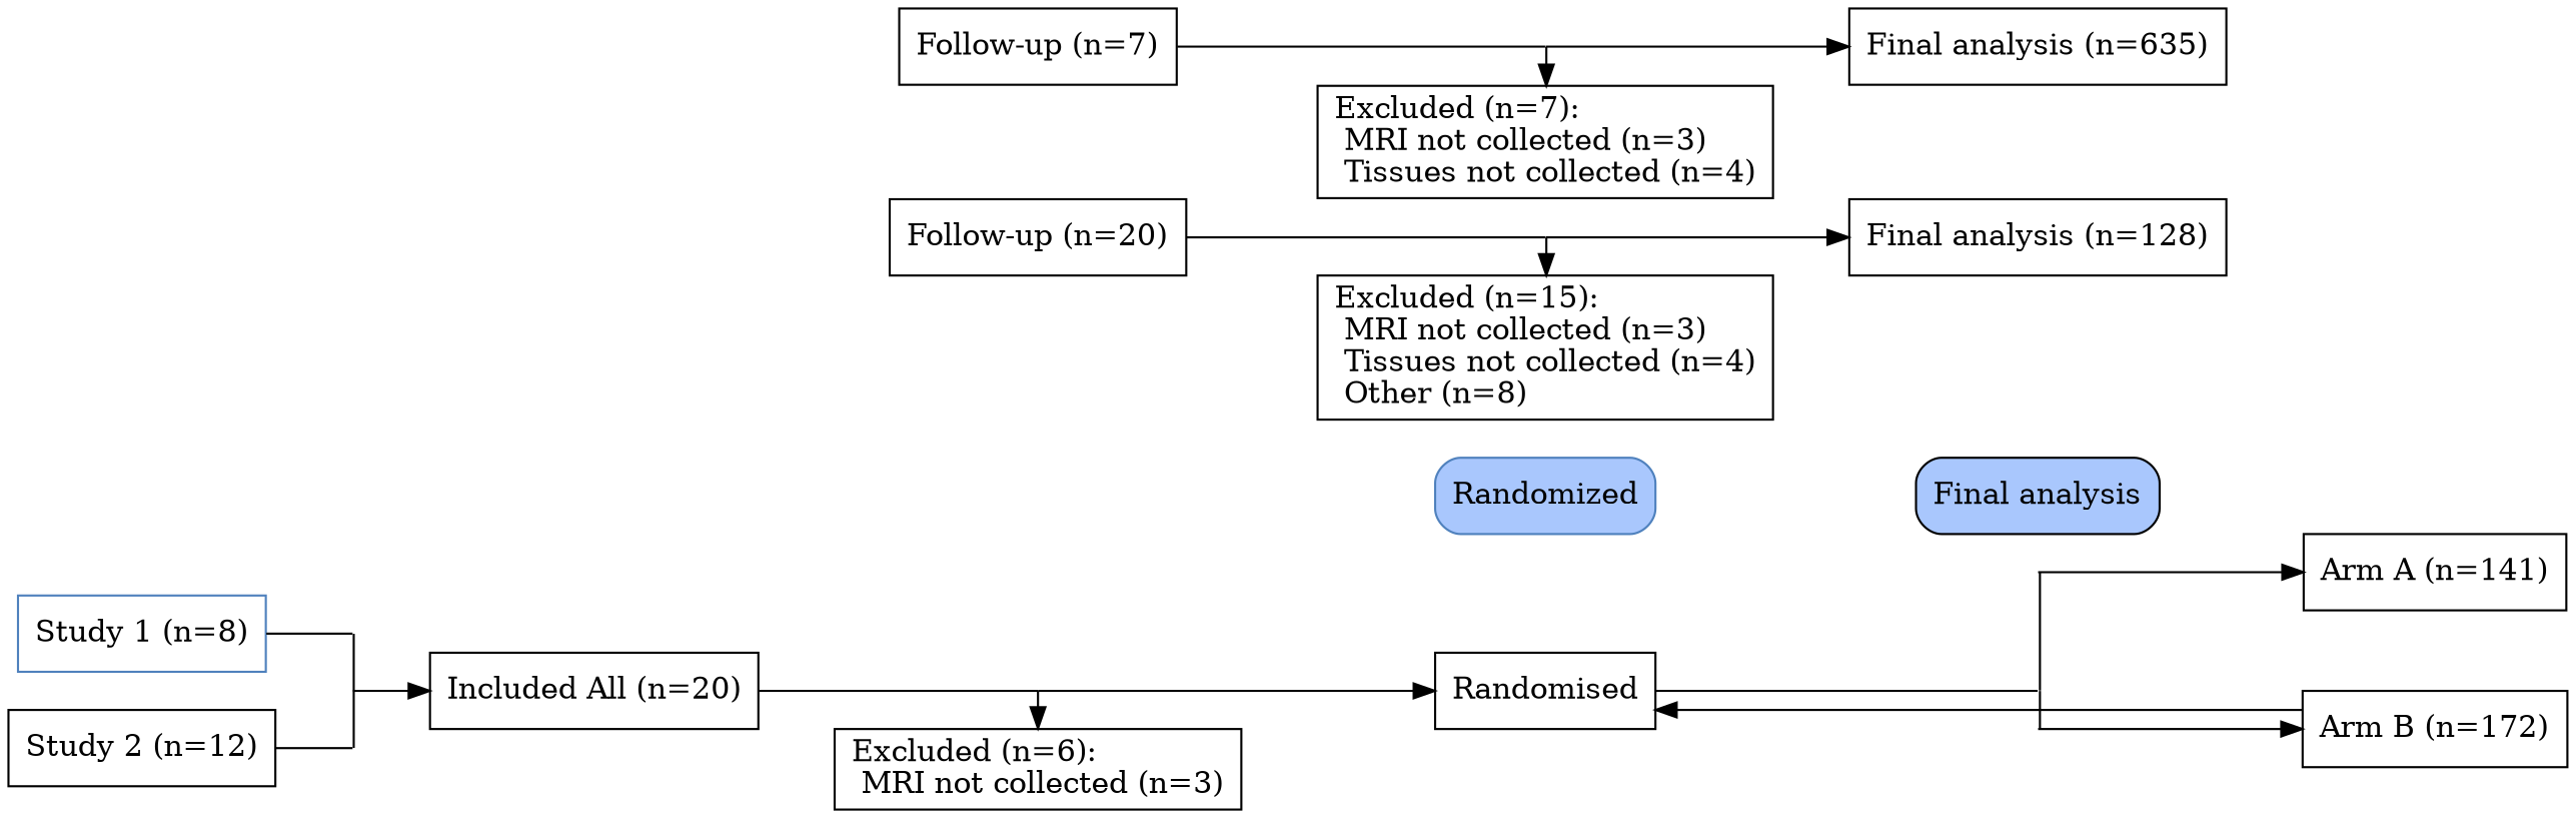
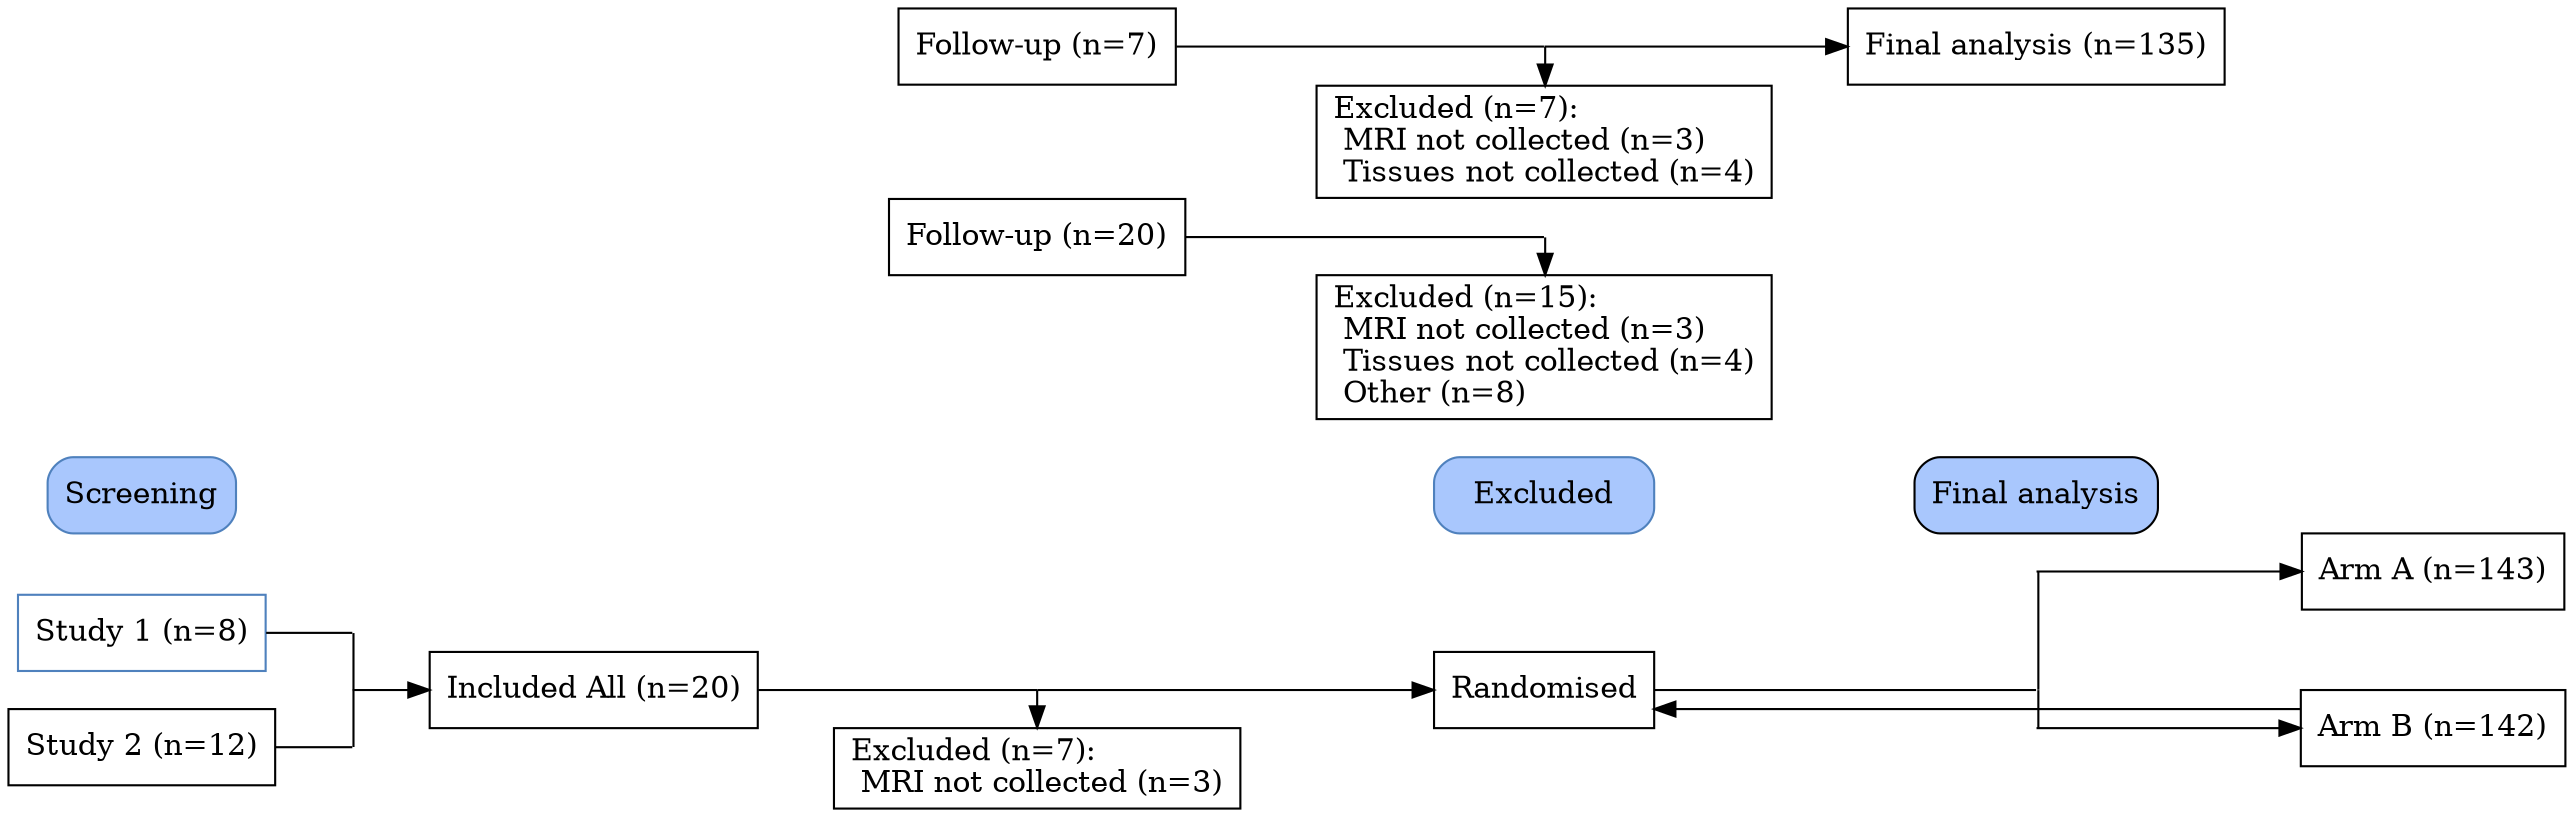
  digraph {
    rankdir=LR
    splines=ortho
    node [group=A1 shape=rectangle]
    P1 [shape=point style=invis width=0]
    P2 [group=B1 shape=point style=invis width=0]
    P3 [group=A2 shape=point style=invis width=0]
+   n4 [color="#4F81BD" fillcolor="#A9C7FD" label=Screening style="rounded,filled" group=""]
    n5 [color="#4F81BD" label="Study 1 (n=8)"]
    n6 [group=A2 label="Study 2 (n=12)"]
    n7 [group=B1 label="Included All (n=20)"]
-   n8 [label="Excluded (n=6):\l MRI not collected (n=3)\l" group=""]
+   n8 [label="Excluded (n=7):\l MRI not collected (n=3)\l" group=""]
    P4 [group=B1 shape=point style=invis width=0]
    P5 [shape=point style=invis width=0]
    P6 [group=B1 shape=point style=invis width=0]
    P7 [group=A2 shape=point style=invis width=0]
-   n13 [label="Arm A (n=141)"]
-   n14 [group=A2 label="Arm B (n=172)"]
+   n13 [label="Arm A (n=143)"]
+   n14 [group=A2 label="Arm B (n=142)"]
    n15 [label="Follow-up (n=20)"]
    n16 [group=A2 label="Follow-up (n=7)"]
    n17 [label="Excluded (n=15):\l MRI not collected (n=3)\l Tissues not collected (n=4)\l Other (n=8)\l" group=""]
    P8 [shape=point style=invis width=0]
    n19 [color=black fillcolor="#A9C7FD" label="Final analysis" style="rounded,filled" group=""]
-   n20 [label="Final analysis (n=128)"]
-   n21 [group=A2 label="Final analysis (n=635)"]
+   n21 [group=A2 label="Final analysis (n=135)"]
    n22 [label="Excluded (n=7):\l MRI not collected (n=3)\l Tissues not collected (n=4)\l" group=""]
    P9 [group=A2 shape=point style=invis width=0]
-   n24 [color="#4F81BD" fillcolor="#A9C7FD" label=Randomized style="rounded,filled" group=""]
+   n24 [color="#4F81BD" fillcolor="#A9C7FD" label=Excluded style="rounded,filled" group=""]
    n25 [group=B1 label=Randomised]
    subgraph sub_1 {
      rank=same
      P1
      P2
      P3
    }
    subgraph sub_2 {
      rank=same
+     n4
      n5
      n6
    }
    subgraph sub_3 {
      rank=same
      n7
    }
    subgraph sub_4 {
      rank=same
      n8
      P4
    }
    subgraph sub_5 {
      rank=same
      P5
      P6
      P7
    }
    subgraph sub_6 {
      rank=same
      n13
      n14
    }
    subgraph sub_7 {
      rank=same
      n15
      n16
    }
    subgraph sub_8 {
      rank=same
      n17
      P8
    }
    subgraph sub_9 {
      rank=same
      n19
-     n20
      n21
    }
    subgraph sub_10 {
      rank=same
      n17
      n22
    }
    subgraph sub_11 {
      rank=same
      n22
      P9
    }
    subgraph sub_12 {
      rank=same
      n24
      n25
    }
    P1 -> P2 [arrowhead=none]
    P2 -> P3 [arrowhead=none]
    P2 -> n7
+   n4 -> n24 [style=invis]
    n5 -> P1 [arrowhead=none]
    n6 -> P3 [arrowhead=none]
    n7 -> P4 [arrowhead=none]
    P4 -> n8
    P4 -> n25
    P5 -> P6 [arrowhead=none]
    P5 -> n13
    P6 -> P7 [arrowhead=none]
    P7 -> n14
    n14 -> n25
    n15 -> P8 [arrowhead=none]
    n16 -> P9 [arrowhead=none]
    P8 -> n17
-   P8 -> n20
    P9 -> n21
    P9 -> n22
    n24 -> n19 [style=invis]
    n25 -> P6 [arrowhead=none]
  }
